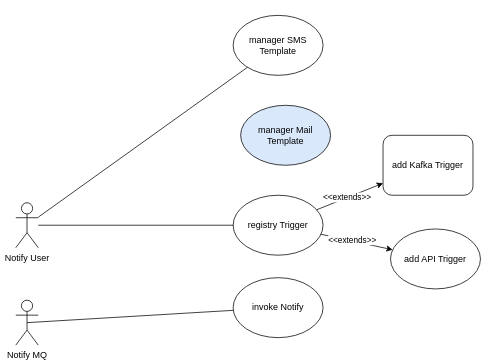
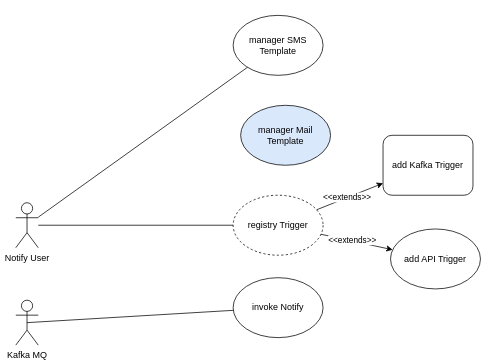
  <mxCell id="0" />
  <mxCell id="1" parent="0" />
  <mxCell id="2" value="invoke Notify" style="ellipse;whiteSpace=wrap;html=1;" vertex="1" parent="1"><mxGeometry x="310" y="370" width="120" height="80" as="geometry" /></mxCell>
  <mxCell id="3" value="" style="endArrow=none;html=1;rounded=0;exitX=0.5;exitY=0.5;exitDx=0;exitDy=0;exitPerimeter=0;" edge="1" parent="1" source="4" target="2"><mxGeometry width="50" height="50" relative="1" as="geometry"><mxPoint x="70" y="114.507" as="sourcePoint" /><mxPoint x="190" y="150" as="targetPoint" /></mxGeometry></mxCell>
- <mxCell id="4" value="Notify MQ" style="shape=umlActor;verticalLabelPosition=bottom;verticalAlign=top;html=1;outlineConnect=0;" vertex="1" parent="1"><mxGeometry x="20" y="400" width="30" height="60" as="geometry" /></mxCell>
+ <mxCell id="4" value="Kafka MQ" style="shape=umlActor;verticalLabelPosition=bottom;verticalAlign=top;html=1;outlineConnect=0;" vertex="1" parent="1"><mxGeometry x="20" y="400" width="30" height="60" as="geometry" /></mxCell>
  <mxCell id="5" value="manager SMS Template" style="ellipse;whiteSpace=wrap;html=1;" vertex="1" parent="1"><mxGeometry x="310" y="20" width="120" height="80" as="geometry" /></mxCell>
  <mxCell id="6" value="manager Mail Template" style="ellipse;whiteSpace=wrap;html=1;fillColor=#dae8fc;" vertex="1" parent="1"><mxGeometry x="320" y="140" width="120" height="80" as="geometry" /></mxCell>
- <mxCell id="7" value="registry Trigger" style="ellipse;whiteSpace=wrap;html=1;" vertex="1" parent="1"><mxGeometry x="310" y="260" width="120" height="80" as="geometry" /></mxCell>
+ <mxCell id="7" value="registry Trigger" style="ellipse;whiteSpace=wrap;html=1;dashed=1;" vertex="1" parent="1"><mxGeometry x="310" y="260" width="120" height="80" as="geometry" /></mxCell>
  <mxCell id="8" value="Notify User" style="shape=umlActor;verticalLabelPosition=bottom;verticalAlign=top;html=1;outlineConnect=0;" vertex="1" parent="1"><mxGeometry x="20" y="270" width="30" height="60" as="geometry" /></mxCell>
  <mxCell id="9" value="" style="endArrow=none;html=1;rounded=0;" edge="1" parent="1" source="8" target="5"><mxGeometry width="50" height="50" relative="1" as="geometry"><mxPoint x="120" y="340" as="sourcePoint" /><mxPoint x="170" y="290" as="targetPoint" /></mxGeometry></mxCell>
  <mxCell id="10" value="" style="endArrow=none;html=1;rounded=0;" edge="1" parent="1" source="8" target="7"><mxGeometry width="50" height="50" relative="1" as="geometry"><mxPoint x="110" y="400" as="sourcePoint" /><mxPoint x="160" y="350" as="targetPoint" /></mxGeometry></mxCell>
  <mxCell id="11" value="add Kafka Trigger" style="whiteSpace=wrap;html=1;rounded=1;" vertex="1" parent="1"><mxGeometry x="510" y="180" width="120" height="80" as="geometry" /></mxCell>
  <mxCell id="12" value="" style="endArrow=classic;html=1;rounded=0;" edge="1" parent="1" source="7" target="11"><mxGeometry width="50" height="50" relative="1" as="geometry"><mxPoint x="490" y="380" as="sourcePoint" /><mxPoint x="540" y="330" as="targetPoint" /></mxGeometry></mxCell>
  <mxCell id="13" value="&amp;lt;&amp;lt;extends&amp;gt;&amp;gt;" style="edgeLabel;html=1;align=center;verticalAlign=middle;resizable=0;points=[];" vertex="1" connectable="0" parent="12"><mxGeometry x="-0.092" relative="1" as="geometry"><mxPoint y="-1" as="offset" /></mxGeometry></mxCell>
  <mxCell id="14" value="add API Trigger" style="ellipse;whiteSpace=wrap;html=1;" vertex="1" parent="1"><mxGeometry x="520" y="305" width="120" height="80" as="geometry" /></mxCell>
  <mxCell id="15" value="" style="endArrow=classic;html=1;rounded=0;" edge="1" parent="1" source="7" target="14"><mxGeometry width="50" height="50" relative="1" as="geometry"><mxPoint x="450" y="390" as="sourcePoint" /><mxPoint x="500" y="340" as="targetPoint" /></mxGeometry></mxCell>
  <mxCell id="16" value="&amp;lt;&amp;lt;extends&amp;gt;&amp;gt;" style="edgeLabel;html=1;align=center;verticalAlign=middle;resizable=0;points=[];" vertex="1" connectable="0" parent="15"><mxGeometry x="-0.147" y="1" relative="1" as="geometry"><mxPoint as="offset" /></mxGeometry></mxCell>
